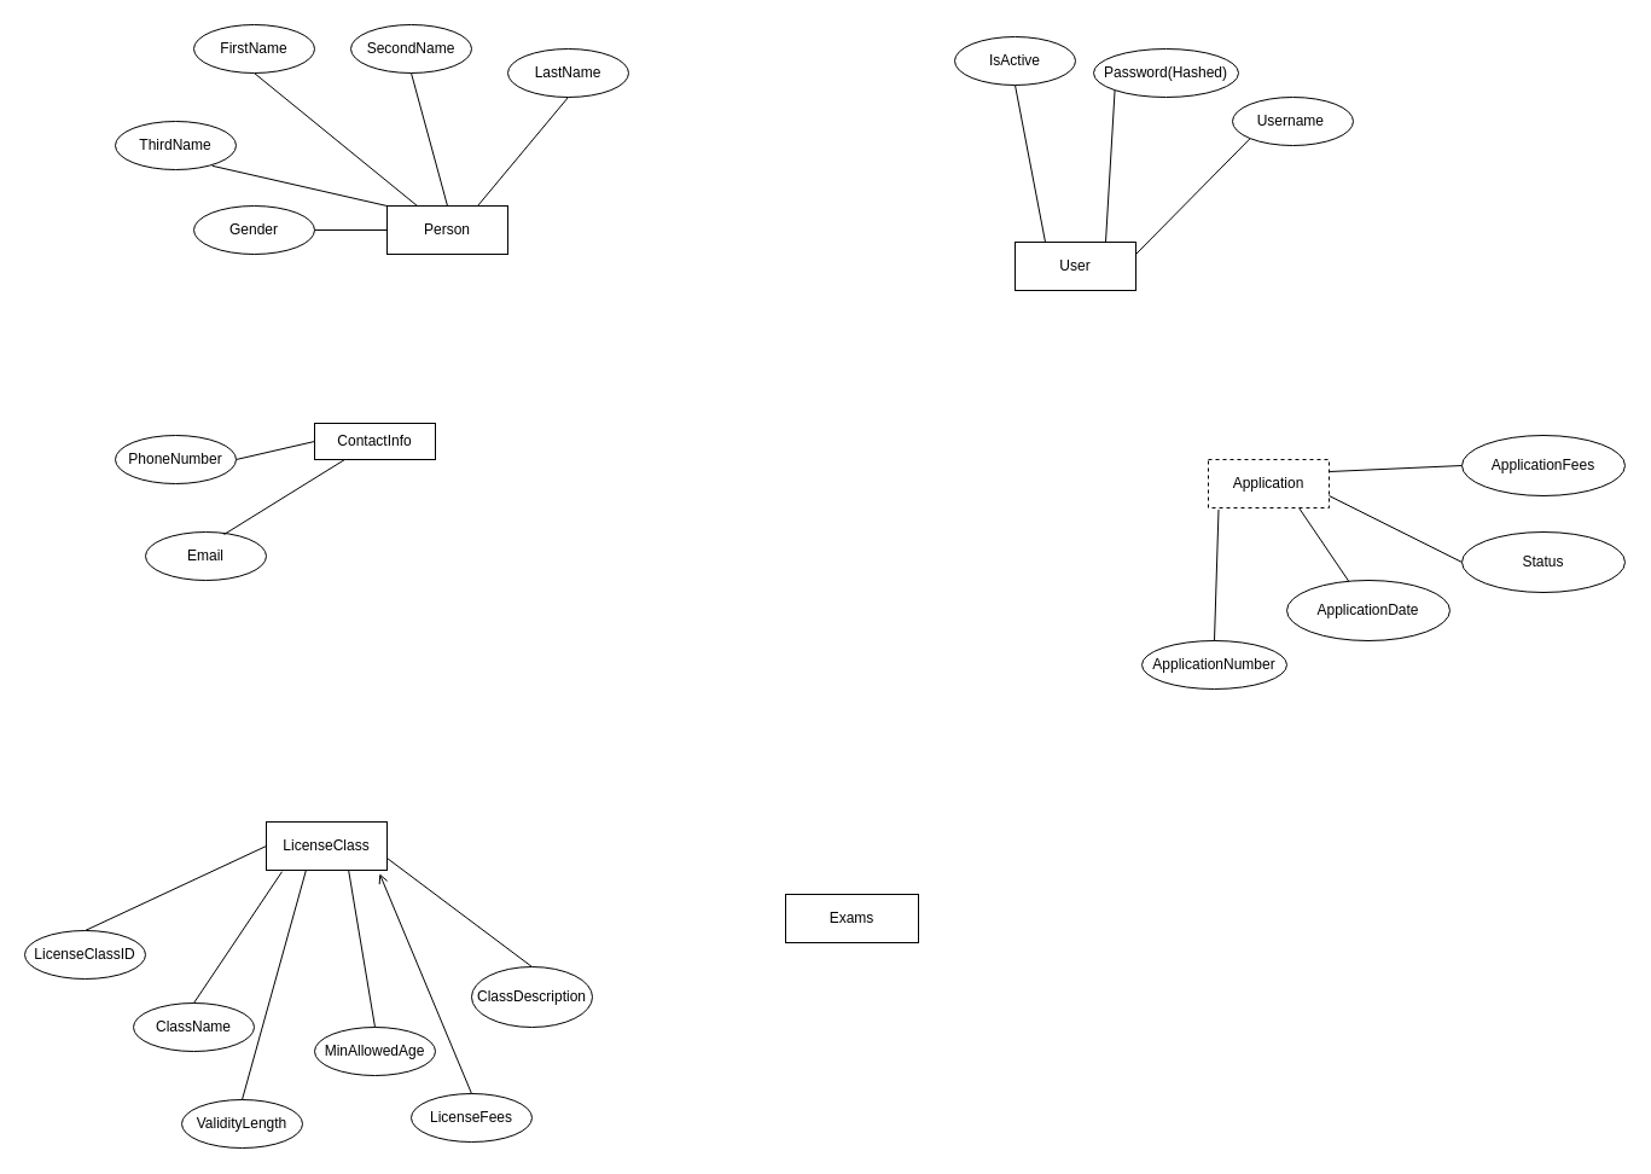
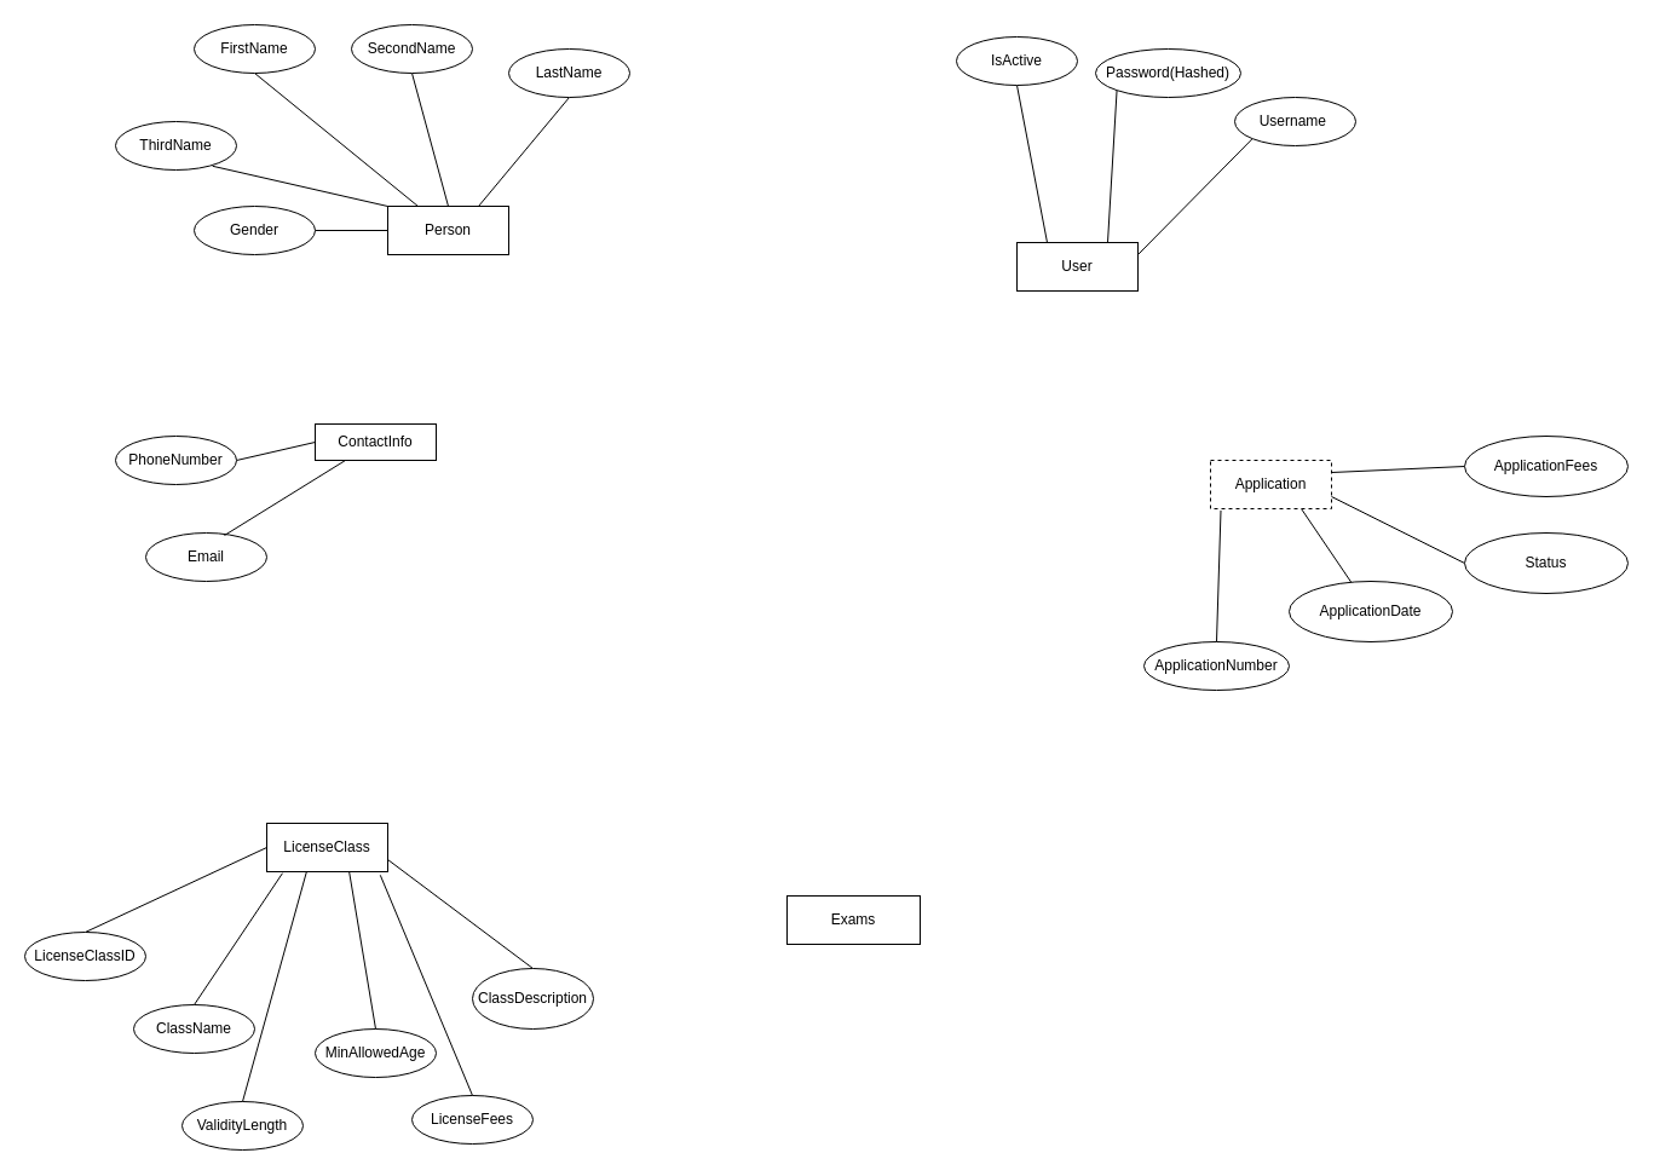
  <mxCell id="0" />
  <mxCell id="1" parent="0" />
  <mxCell id="2" style="rounded=0;orthogonalLoop=1;jettySize=auto;html=1;exitX=0;exitY=0.5;exitDx=0;exitDy=0;endArrow=none;endFill=0;" edge="1" parent="1" source="6" target="18"><mxGeometry relative="1" as="geometry" /></mxCell>
  <mxCell id="3" style="rounded=0;orthogonalLoop=1;jettySize=auto;html=1;exitX=0.25;exitY=0;exitDx=0;exitDy=0;entryX=0.5;entryY=1;entryDx=0;entryDy=0;endArrow=none;endFill=0;" edge="1" parent="1" source="6" target="14"><mxGeometry relative="1" as="geometry" /></mxCell>
  <mxCell id="4" style="rounded=0;orthogonalLoop=1;jettySize=auto;html=1;exitX=0.5;exitY=0;exitDx=0;exitDy=0;entryX=0.5;entryY=1;entryDx=0;entryDy=0;endArrow=none;endFill=0;" edge="1" parent="1" source="6" target="15"><mxGeometry relative="1" as="geometry" /></mxCell>
  <mxCell id="5" style="rounded=0;orthogonalLoop=1;jettySize=auto;html=1;exitX=0.75;exitY=0;exitDx=0;exitDy=0;entryX=0.5;entryY=1;entryDx=0;entryDy=0;endArrow=none;endFill=0;" edge="1" parent="1" source="6" target="17"><mxGeometry relative="1" as="geometry" /></mxCell>
  <mxCell id="6" value="Person" style="whiteSpace=wrap;html=1;align=center;" vertex="1" parent="1"><mxGeometry x="320" y="170" width="100" height="40" as="geometry" /></mxCell>
  <mxCell id="7" value="User" style="whiteSpace=wrap;html=1;align=center;" vertex="1" parent="1"><mxGeometry x="840" y="200" width="100" height="40" as="geometry" /></mxCell>
  <mxCell id="8" style="rounded=0;orthogonalLoop=1;jettySize=auto;html=1;exitX=0;exitY=1;exitDx=0;exitDy=0;entryX=1;entryY=0.25;entryDx=0;entryDy=0;endArrow=none;endFill=0;" edge="1" parent="1" source="9" target="7"><mxGeometry relative="1" as="geometry" /></mxCell>
  <mxCell id="9" value="Username&amp;nbsp;" style="ellipse;whiteSpace=wrap;html=1;align=center;" vertex="1" parent="1"><mxGeometry x="1020" y="80" width="100" height="40" as="geometry" /></mxCell>
  <mxCell id="10" style="rounded=0;orthogonalLoop=1;jettySize=auto;html=1;exitX=0.5;exitY=1;exitDx=0;exitDy=0;entryX=0.25;entryY=0;entryDx=0;entryDy=0;endArrow=none;endFill=0;" edge="1" parent="1" source="11" target="7"><mxGeometry relative="1" as="geometry" /></mxCell>
  <mxCell id="11" value="IsActive" style="ellipse;whiteSpace=wrap;html=1;align=center;" vertex="1" parent="1"><mxGeometry x="790" y="30" width="100" height="40" as="geometry" /></mxCell>
  <mxCell id="12" style="rounded=0;orthogonalLoop=1;jettySize=auto;html=1;exitX=0;exitY=1;exitDx=0;exitDy=0;entryX=0.75;entryY=0;entryDx=0;entryDy=0;endArrow=none;endFill=0;" edge="1" parent="1" source="13" target="7"><mxGeometry relative="1" as="geometry" /></mxCell>
  <mxCell id="13" value="Password(Hashed)" style="ellipse;whiteSpace=wrap;html=1;align=center;" vertex="1" parent="1"><mxGeometry x="905" y="40" width="120" height="40" as="geometry" /></mxCell>
  <mxCell id="14" value="FirstName" style="ellipse;whiteSpace=wrap;html=1;align=center;" vertex="1" parent="1"><mxGeometry x="160" y="20" width="100" height="40" as="geometry" /></mxCell>
  <mxCell id="15" value="SecondName" style="ellipse;whiteSpace=wrap;html=1;align=center;" vertex="1" parent="1"><mxGeometry x="290" y="20" width="100" height="40" as="geometry" /></mxCell>
  <mxCell id="16" value="ThirdName" style="ellipse;whiteSpace=wrap;html=1;align=center;" vertex="1" parent="1"><mxGeometry x="95" y="100" width="100" height="40" as="geometry" /></mxCell>
  <mxCell id="17" value="LastName" style="ellipse;whiteSpace=wrap;html=1;align=center;" vertex="1" parent="1"><mxGeometry x="420" y="40" width="100" height="40" as="geometry" /></mxCell>
  <mxCell id="18" value="Gender" style="ellipse;whiteSpace=wrap;html=1;align=center;" vertex="1" parent="1"><mxGeometry x="160" y="170" width="100" height="40" as="geometry" /></mxCell>
  <mxCell id="19" value="ContactInfo" style="whiteSpace=wrap;html=1;align=center;" vertex="1" parent="1"><mxGeometry x="260" y="350" width="100" height="30" as="geometry" /></mxCell>
  <mxCell id="20" style="rounded=0;orthogonalLoop=1;jettySize=auto;html=1;exitX=1;exitY=0.5;exitDx=0;exitDy=0;entryX=0;entryY=0.5;entryDx=0;entryDy=0;endArrow=none;endFill=0;" edge="1" parent="1" source="21" target="19"><mxGeometry relative="1" as="geometry" /></mxCell>
  <mxCell id="21" value="PhoneNumber" style="ellipse;whiteSpace=wrap;html=1;align=center;" vertex="1" parent="1"><mxGeometry x="95" y="360" width="100" height="40" as="geometry" /></mxCell>
  <mxCell id="22" value="Email" style="ellipse;whiteSpace=wrap;html=1;align=center;" vertex="1" parent="1"><mxGeometry x="120" y="440" width="100" height="40" as="geometry" /></mxCell>
  <mxCell id="23" style="rounded=0;orthogonalLoop=1;jettySize=auto;html=1;exitX=0.75;exitY=1;exitDx=0;exitDy=0;endArrow=none;endFill=0;" edge="1" parent="1" source="24" target="27"><mxGeometry relative="1" as="geometry" /></mxCell>
  <mxCell id="24" value="Application" style="whiteSpace=wrap;html=1;align=center;dashed=1;" vertex="1" parent="1"><mxGeometry x="1000" y="380" width="100" height="40" as="geometry" /></mxCell>
  <mxCell id="25" value="ApplicationNumber" style="ellipse;whiteSpace=wrap;html=1;align=center;" vertex="1" parent="1"><mxGeometry x="945" y="530" width="120" height="40" as="geometry" /></mxCell>
  <mxCell id="26" style="edgeStyle=orthogonalEdgeStyle;rounded=0;orthogonalLoop=1;jettySize=auto;html=1;exitX=0;exitY=0;exitDx=0;exitDy=0;entryX=0.5;entryY=1;entryDx=0;entryDy=0;strokeColor=none;" edge="1" parent="1" source="27" target="24"><mxGeometry relative="1" as="geometry" /></mxCell>
  <mxCell id="27" value="ApplicationDate" style="ellipse;whiteSpace=wrap;html=1;align=center;" vertex="1" parent="1"><mxGeometry x="1065" y="480" width="135" height="50" as="geometry" /></mxCell>
  <mxCell id="28" value="LicenseClass" style="whiteSpace=wrap;html=1;align=center;" vertex="1" parent="1"><mxGeometry x="220" y="680" width="100" height="40" as="geometry" /></mxCell>
  <mxCell id="29" style="rounded=0;orthogonalLoop=1;jettySize=auto;html=1;exitX=0.5;exitY=0;exitDx=0;exitDy=0;entryX=0;entryY=0.5;entryDx=0;entryDy=0;endArrow=none;endFill=0;" edge="1" parent="1" source="30" target="28"><mxGeometry relative="1" as="geometry" /></mxCell>
  <mxCell id="30" value="LicenseClassID" style="ellipse;whiteSpace=wrap;html=1;align=center;" vertex="1" parent="1"><mxGeometry x="20" y="770" width="100" height="40" as="geometry" /></mxCell>
  <mxCell id="31" value="ClassName" style="ellipse;whiteSpace=wrap;html=1;align=center;" vertex="1" parent="1"><mxGeometry x="110" y="830" width="100" height="40" as="geometry" /></mxCell>
  <mxCell id="32" style="rounded=0;orthogonalLoop=1;jettySize=auto;html=1;exitX=0.5;exitY=0;exitDx=0;exitDy=0;entryX=1;entryY=0.75;entryDx=0;entryDy=0;endArrow=none;endFill=0;" edge="1" parent="1" source="33" target="28"><mxGeometry relative="1" as="geometry" /></mxCell>
  <mxCell id="33" value="ClassDescription" style="ellipse;whiteSpace=wrap;html=1;align=center;" vertex="1" parent="1"><mxGeometry x="390" y="800" width="100" height="50" as="geometry" /></mxCell>
  <mxCell id="34" value="MinAllowedAge" style="ellipse;whiteSpace=wrap;html=1;align=center;" vertex="1" parent="1"><mxGeometry x="260" y="850" width="100" height="40" as="geometry" /></mxCell>
  <mxCell id="35" value="ValidityLength" style="ellipse;whiteSpace=wrap;html=1;align=center;" vertex="1" parent="1"><mxGeometry x="150" y="910" width="100" height="40" as="geometry" /></mxCell>
  <mxCell id="36" value="LicenseFees" style="ellipse;whiteSpace=wrap;html=1;align=center;" vertex="1" parent="1"><mxGeometry x="340" y="905" width="100" height="40" as="geometry" /></mxCell>
  <mxCell id="37" value="Exams" style="whiteSpace=wrap;html=1;align=center;" vertex="1" parent="1"><mxGeometry x="650" y="740" width="110" height="40" as="geometry" /></mxCell>
  <mxCell id="38" style="rounded=0;orthogonalLoop=1;jettySize=auto;html=1;exitX=0.5;exitY=0;exitDx=0;exitDy=0;entryX=0.085;entryY=1.037;entryDx=0;entryDy=0;entryPerimeter=0;endArrow=none;endFill=0;" edge="1" parent="1" source="25" target="24"><mxGeometry relative="1" as="geometry" /></mxCell>
  <mxCell id="39" style="rounded=0;orthogonalLoop=1;jettySize=auto;html=1;exitX=0.25;exitY=1;exitDx=0;exitDy=0;entryX=0.65;entryY=0.05;entryDx=0;entryDy=0;entryPerimeter=0;endArrow=none;endFill=0;" edge="1" parent="1" source="19" target="22"><mxGeometry relative="1" as="geometry" /></mxCell>
  <mxCell id="40" style="rounded=0;orthogonalLoop=1;jettySize=auto;html=1;exitX=0;exitY=0;exitDx=0;exitDy=0;entryX=0.802;entryY=0.92;entryDx=0;entryDy=0;entryPerimeter=0;endArrow=none;endFill=0;" edge="1" parent="1" source="6" target="16"><mxGeometry relative="1" as="geometry" /></mxCell>
  <mxCell id="41" style="rounded=0;orthogonalLoop=1;jettySize=auto;html=1;exitX=0.5;exitY=0;exitDx=0;exitDy=0;entryX=0.682;entryY=1.01;entryDx=0;entryDy=0;entryPerimeter=0;endArrow=none;endFill=0;" edge="1" parent="1" source="34" target="28"><mxGeometry relative="1" as="geometry" /></mxCell>
  <mxCell id="42" style="rounded=0;orthogonalLoop=1;jettySize=auto;html=1;exitX=0.5;exitY=0;exitDx=0;exitDy=0;entryX=0.13;entryY=1.03;entryDx=0;entryDy=0;entryPerimeter=0;endArrow=none;endFill=0;" edge="1" parent="1" source="31" target="28"><mxGeometry relative="1" as="geometry" /></mxCell>
  <mxCell id="43" style="rounded=0;orthogonalLoop=1;jettySize=auto;html=1;exitX=0.5;exitY=0;exitDx=0;exitDy=0;entryX=0.33;entryY=0.99;entryDx=0;entryDy=0;entryPerimeter=0;endArrow=none;endFill=0;" edge="1" parent="1" source="35" target="28"><mxGeometry relative="1" as="geometry" /></mxCell>
- <mxCell id="44" style="rounded=0;orthogonalLoop=1;jettySize=auto;html=1;exitX=0.5;exitY=0;exitDx=0;exitDy=0;entryX=0.938;entryY=1.07;entryDx=0;entryDy=0;entryPerimeter=0;endArrow=open;endFill=0;" edge="1" parent="1" source="36" target="28"><mxGeometry relative="1" as="geometry" /></mxCell>
+ <mxCell id="44" style="rounded=0;orthogonalLoop=1;jettySize=auto;html=1;exitX=0.5;exitY=0;exitDx=0;exitDy=0;entryX=0.938;entryY=1.07;entryDx=0;entryDy=0;entryPerimeter=0;endArrow=none;endFill=0;" edge="1" parent="1" source="36" target="28"><mxGeometry relative="1" as="geometry" /></mxCell>
  <mxCell id="45" style="rounded=0;orthogonalLoop=1;jettySize=auto;html=1;exitX=0;exitY=0.5;exitDx=0;exitDy=0;entryX=1;entryY=0.75;entryDx=0;entryDy=0;endArrow=none;endFill=0;" edge="1" parent="1" source="46" target="24"><mxGeometry relative="1" as="geometry" /></mxCell>
  <mxCell id="46" value="Status" style="ellipse;whiteSpace=wrap;html=1;align=center;" vertex="1" parent="1"><mxGeometry x="1210" y="440" width="135" height="50" as="geometry" /></mxCell>
  <mxCell id="47" style="rounded=0;orthogonalLoop=1;jettySize=auto;html=1;exitX=0;exitY=0.5;exitDx=0;exitDy=0;entryX=1;entryY=0.25;entryDx=0;entryDy=0;endArrow=none;endFill=0;" edge="1" parent="1" source="48" target="24"><mxGeometry relative="1" as="geometry" /></mxCell>
  <mxCell id="48" value="ApplicationFees" style="ellipse;whiteSpace=wrap;html=1;align=center;" vertex="1" parent="1"><mxGeometry x="1210" y="360" width="135" height="50" as="geometry" /></mxCell>
